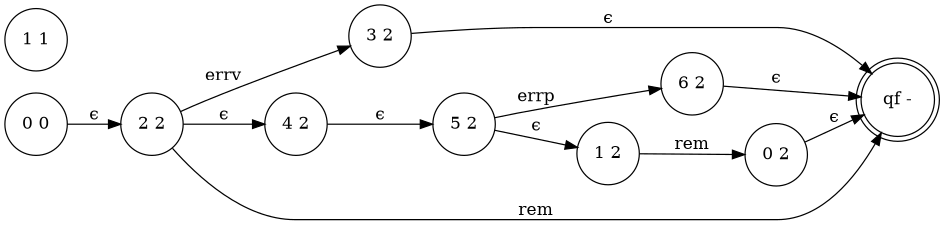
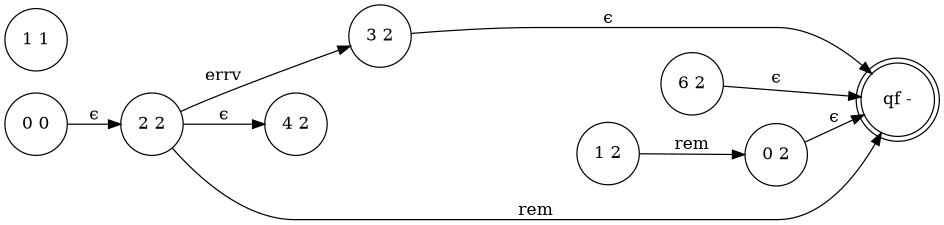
  digraph {
    rankdir=LR
    node [shape=circle]
    "2 2"
    "3 2"
    "4 2"
    "qf -" [shape=doublecircle]
-   "5 2"
    "6 2"
    "1 2"
    "0 2"
    "0 0"
    "1 1"
    "2 2" -> "3 2" [label=errv]
    "2 2" -> "4 2" [label="ϵ"]
    "2 2" -> "qf -" [label=rem]
    "3 2" -> "qf -" [label="ϵ"]
-   "4 2" -> "5 2" [label="ϵ"]
-   "5 2" -> "6 2" [label=errp]
-   "5 2" -> "1 2" [label="ϵ"]
    "6 2" -> "qf -" [label="ϵ"]
    "1 2" -> "0 2" [label=rem]
    "0 2" -> "qf -" [label="ϵ"]
    "0 0" -> "2 2" [label="ϵ"]
  }
